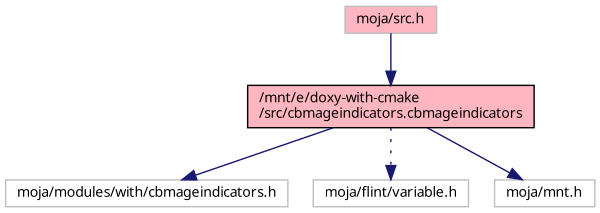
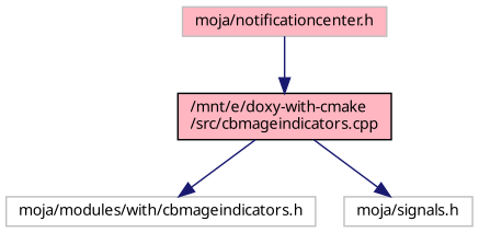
  digraph {
    fontname="Noto Sans"
    node [color=grey75 fillcolor=white fontname="Noto Sans" fontsize=10 shape=record style=filled]
    edge [color=midnightblue fontname="Noto Sans" fontsize=10 labelfontname=Helvetica labelfontsize=10 style=solid]
-   n1 [color=black fillcolor=lightpink fontcolor=black height=0.2 label="/mnt/e/doxy-with-cmake\l/src/cbmageindicators.cbmageindicators" width=0.4]
+   n1 [color=black fillcolor=lightpink fontcolor=black height=0.2 label="/mnt/e/doxy-with-cmake\l/src/cbmageindicators.cpp" width=0.4]
    n2 [height=0.2 label="moja/modules/with/cbmageindicators.h" width=0.4]
-   n3 [height=0.2 label="moja/flint/variable.h" width=0.4]
-   n4 [height=0.2 label="moja/mnt.h" width=0.4]
-   n5 [fillcolor=lightpink height=0.2 label="moja/src.h" width=0.4]
+   n4 [height=0.2 label="moja/signals.h" width=0.4]
+   n5 [fillcolor=lightpink height=0.2 label="moja/notificationcenter.h" width=0.4]
    n1 -> n2
-   n1 -> n3 [style=dotted]
    n1 -> n4
    n5 -> n1
  }
